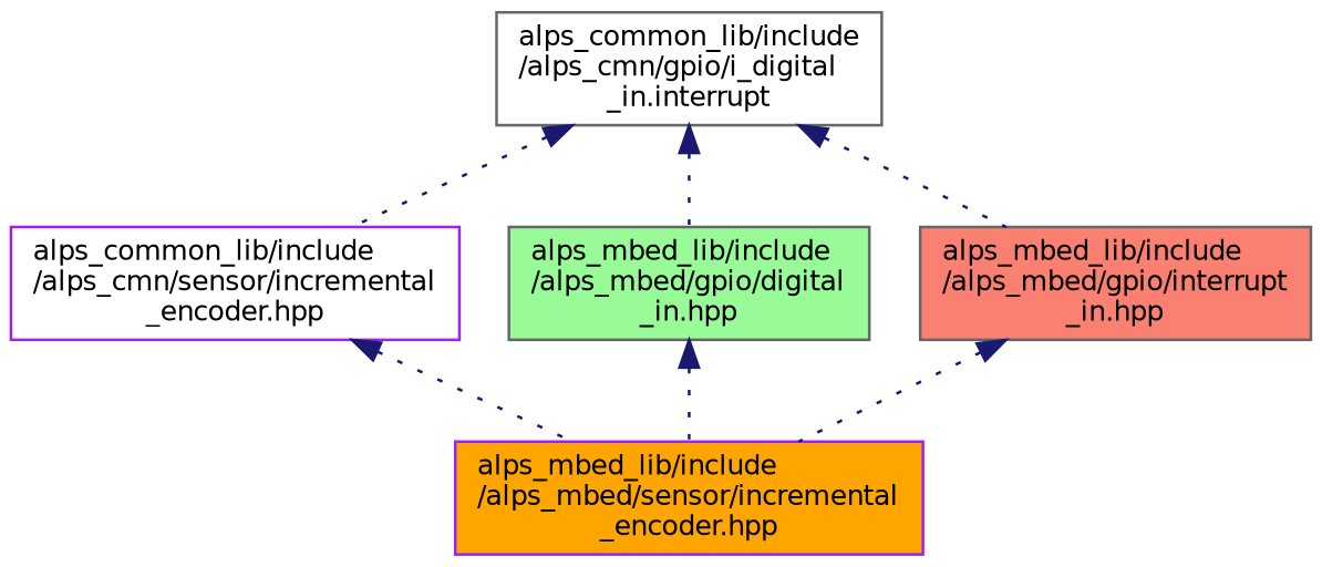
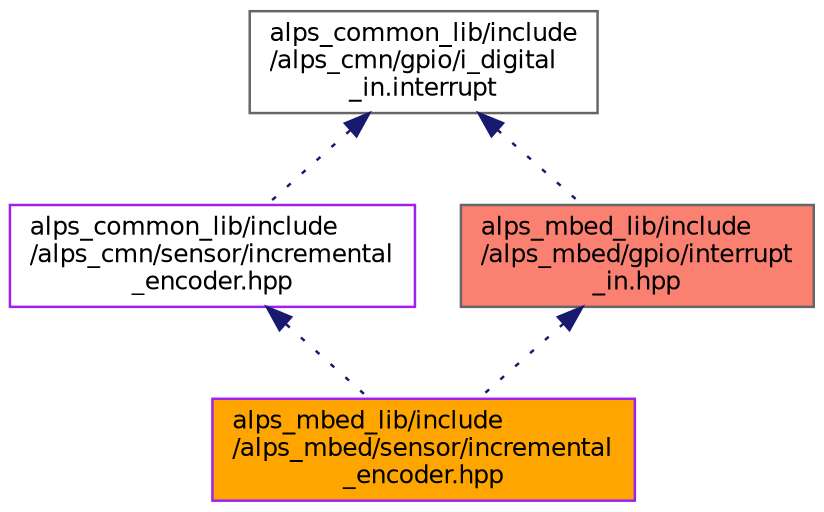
  digraph {
    node [color=gray40 fillcolor=white fontname=Helvetica fontsize=10 shape=record style=filled]
    edge [color=midnightblue dir=back fontname=Helvetica fontsize=10 labelfontname=Helvetica labelfontsize=10 style=dotted]
    n1 [fontcolor=black height=0.2 label="alps_common_lib/include\l/alps_cmn/gpio/i_digital\l_in.interrupt" width=0.4]
    n2 [color=purple height=0.2 label="alps_common_lib/include\l/alps_cmn/sensor/incremental\l_encoder.hpp" width=0.4]
-   n3 [fillcolor=palegreen height=0.2 label="alps_mbed_lib/include\l/alps_mbed/gpio/digital\l_in.hpp" width=0.4]
    n4 [fillcolor=salmon height=0.2 label="alps_mbed_lib/include\l/alps_mbed/gpio/interrupt\l_in.hpp" width=0.4]
    n5 [color=purple fillcolor=orange height=0.2 label="alps_mbed_lib/include\l/alps_mbed/sensor/incremental\l_encoder.hpp" width=0.4]
    n1 -> n2
-   n1 -> n3
    n1 -> n4
    n2 -> n5
-   n3 -> n5
    n4 -> n5
  }
